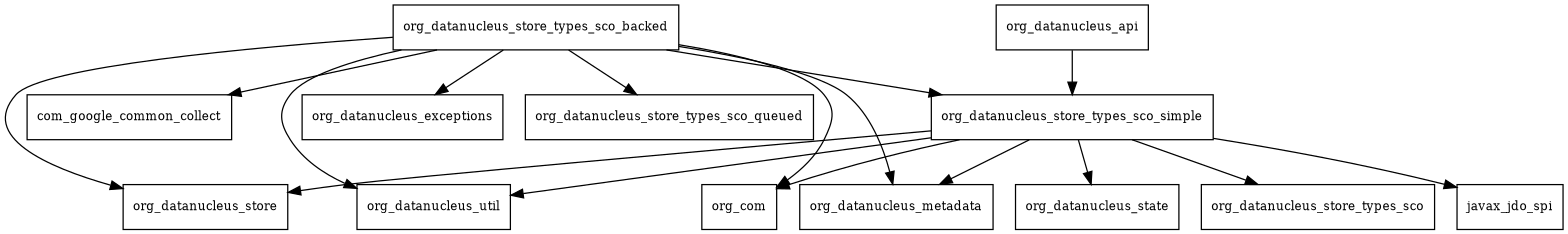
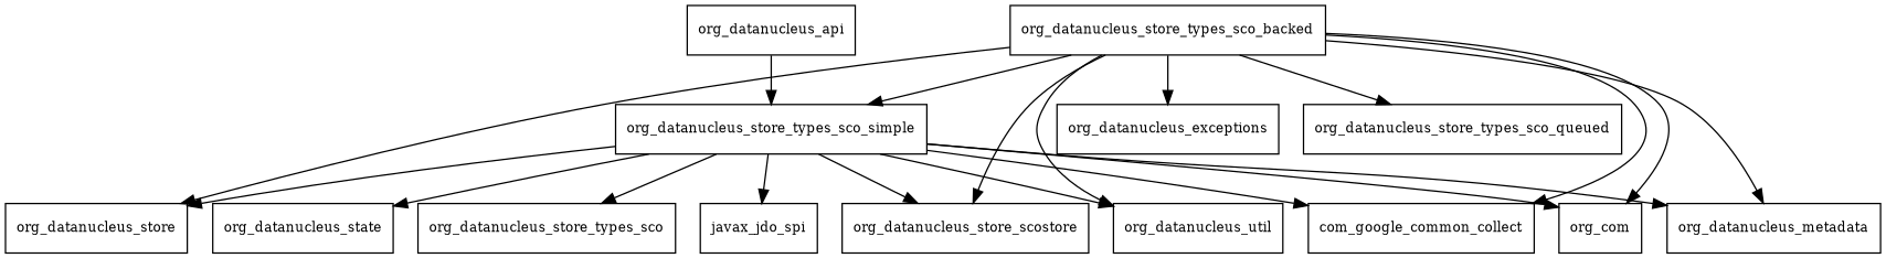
  digraph {
    node [fontsize=10.0 shape=box]
    org_datanucleus_store_types_sco_backed
    com_google_common_collect
    n3 [label=org_com]
    org_datanucleus_exceptions
    org_datanucleus_metadata
    org_datanucleus_store
+   org_datanucleus_store_scostore
    org_datanucleus_store_types_sco_queued
    org_datanucleus_store_types_sco_simple
    org_datanucleus_util
    org_datanucleus_state
    org_datanucleus_store_types_sco
    javax_jdo_spi
    org_datanucleus_api
    org_datanucleus_store_types_sco_backed -> com_google_common_collect
    org_datanucleus_store_types_sco_backed -> n3
    org_datanucleus_store_types_sco_backed -> org_datanucleus_exceptions
    org_datanucleus_store_types_sco_backed -> org_datanucleus_metadata
    org_datanucleus_store_types_sco_backed -> org_datanucleus_store
+   org_datanucleus_store_types_sco_backed -> org_datanucleus_store_scostore
    org_datanucleus_store_types_sco_backed -> org_datanucleus_store_types_sco_queued
    org_datanucleus_store_types_sco_backed -> org_datanucleus_store_types_sco_simple
    org_datanucleus_store_types_sco_backed -> org_datanucleus_util
+   org_datanucleus_store_types_sco_simple -> com_google_common_collect
    org_datanucleus_store_types_sco_simple -> n3
    org_datanucleus_store_types_sco_simple -> org_datanucleus_metadata
    org_datanucleus_store_types_sco_simple -> org_datanucleus_store
+   org_datanucleus_store_types_sco_simple -> org_datanucleus_store_scostore
    org_datanucleus_store_types_sco_simple -> org_datanucleus_util
    org_datanucleus_store_types_sco_simple -> org_datanucleus_state
    org_datanucleus_store_types_sco_simple -> org_datanucleus_store_types_sco
    org_datanucleus_store_types_sco_simple -> javax_jdo_spi
    org_datanucleus_api -> org_datanucleus_store_types_sco_simple
  }
